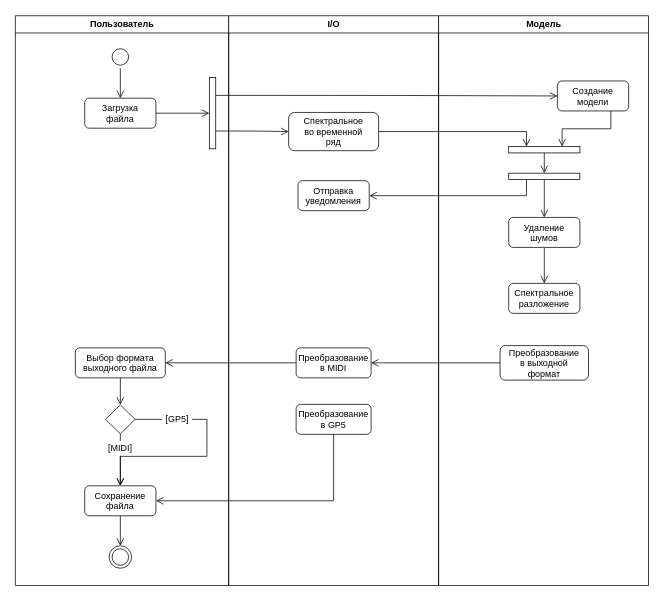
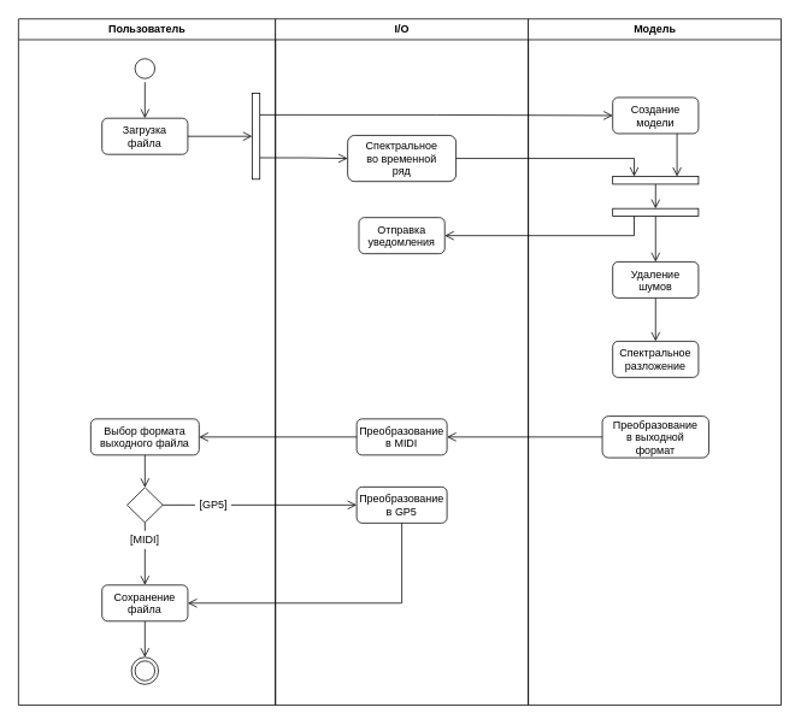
  <mxCell id="0" />
  <mxCell id="1" parent="0" />
  <mxCell id="2" value="Пользователь" style="swimlane;whiteSpace=wrap;startSize=23;" parent="1" vertex="1"><mxGeometry x="20" y="20" width="284.5" height="760" as="geometry"><mxRectangle x="164.5" y="128" width="80" height="23" as="alternateBounds" /></mxGeometry></mxCell>
  <mxCell id="3" style="edgeStyle=orthogonalEdgeStyle;orthogonalLoop=1;jettySize=auto;html=1;exitX=0.5;exitY=1;exitDx=0;exitDy=0;entryX=0.5;entryY=0;entryDx=0;entryDy=0;endArrow=open;endFill=0;strokeWidth=1;endSize=8;startSize=8;rounded=0;" parent="2" source="4" target="5" edge="1"><mxGeometry relative="1" as="geometry" /></mxCell>
  <mxCell id="4" value="" style="ellipse;shape=startState;" parent="2" vertex="1"><mxGeometry x="125" y="40" width="30" height="30" as="geometry" /></mxCell>
  <mxCell id="5" value="Загрузка&#10;файла" style="rounded=1;" parent="2" vertex="1"><mxGeometry x="92.5" y="110" width="95" height="40" as="geometry" /></mxCell>
  <mxCell id="6" style="edgeStyle=orthogonalEdgeStyle;rounded=0;orthogonalLoop=1;jettySize=auto;html=1;exitX=0.5;exitY=1;exitDx=0;exitDy=0;entryX=0.5;entryY=0;entryDx=0;entryDy=0;endArrow=open;endFill=0;strokeWidth=1;endSize=8;startSize=8;" parent="2" source="7" target="9" edge="1"><mxGeometry relative="1" as="geometry" /></mxCell>
  <mxCell id="7" value="Выбор формата&#10;выходного файла" style="rounded=1;" parent="2" vertex="1"><mxGeometry x="80" y="443" width="120" height="40" as="geometry" /></mxCell>
  <mxCell id="8" style="edgeStyle=orthogonalEdgeStyle;rounded=0;orthogonalLoop=1;jettySize=auto;html=1;exitX=0.5;exitY=1;exitDx=0;exitDy=0;entryX=0.5;entryY=0;entryDx=0;entryDy=0;endArrow=open;endFill=0;strokeWidth=1;endSize=8;startSize=8;" parent="2" source="15" target="11" edge="1"><mxGeometry relative="1" as="geometry" /></mxCell>
  <mxCell id="9" value="" style="rhombus;whiteSpace=wrap;html=1;rounded=0;" parent="2" vertex="1"><mxGeometry x="120.25" y="519" width="39.5" height="38.75" as="geometry" /></mxCell>
  <mxCell id="10" style="edgeStyle=orthogonalEdgeStyle;rounded=0;orthogonalLoop=1;jettySize=auto;html=1;exitX=0.5;exitY=1;exitDx=0;exitDy=0;entryX=0.5;entryY=0;entryDx=0;entryDy=0;endArrow=open;endFill=0;strokeWidth=1;endSize=8;startSize=8;" parent="2" source="11" target="12" edge="1"><mxGeometry relative="1" as="geometry" /></mxCell>
  <mxCell id="11" value="Сохранение&#10;файла" style="rounded=1;" parent="2" vertex="1"><mxGeometry x="92.5" y="627" width="95" height="40" as="geometry" /></mxCell>
  <mxCell id="12" value="" style="ellipse;html=1;shape=endState;rounded=0;" parent="2" vertex="1"><mxGeometry x="125" y="707" width="30" height="30" as="geometry" /></mxCell>
  <mxCell id="13" value="[GP5]" style="text;html=1;strokeColor=none;fillColor=none;align=center;verticalAlign=middle;whiteSpace=wrap;rounded=0;" parent="2" vertex="1"><mxGeometry x="195.5" y="528.37" width="40" height="20" as="geometry" /></mxCell>
  <mxCell id="14" style="edgeStyle=orthogonalEdgeStyle;rounded=0;orthogonalLoop=1;jettySize=auto;html=1;exitX=1;exitY=0.5;exitDx=0;exitDy=0;endArrow=none;endFill=0;entryX=0;entryY=0.5;entryDx=0;entryDy=0;startSize=8;endSize=8;" parent="2" source="9" target="13" edge="1"><mxGeometry relative="1" as="geometry"><mxPoint x="159.75" y="538.375" as="sourcePoint" /><mxPoint x="195.5" y="547" as="targetPoint" /></mxGeometry></mxCell>
  <mxCell id="15" value="[MIDI]" style="text;html=1;strokeColor=none;fillColor=none;align=center;verticalAlign=middle;whiteSpace=wrap;rounded=0;" parent="2" vertex="1"><mxGeometry x="120" y="567" width="40" height="20" as="geometry" /></mxCell>
  <mxCell id="16" style="edgeStyle=orthogonalEdgeStyle;rounded=0;orthogonalLoop=1;jettySize=auto;html=1;exitX=0.5;exitY=1;exitDx=0;exitDy=0;endArrow=none;endFill=0;entryX=0.5;entryY=0;entryDx=0;entryDy=0;startSize=8;endSize=8;" parent="2" source="9" target="15" edge="1"><mxGeometry relative="1" as="geometry"><mxPoint x="304.5" y="597.75" as="sourcePoint" /><mxPoint x="145.5" y="558" as="targetPoint" /></mxGeometry></mxCell>
  <mxCell id="17" value="" style="whiteSpace=wrap;html=1;direction=west;" parent="2" vertex="1"><mxGeometry x="258.75" y="82.5" width="8.5" height="95" as="geometry" /></mxCell>
  <mxCell id="18" style="edgeStyle=orthogonalEdgeStyle;orthogonalLoop=1;jettySize=auto;html=1;exitX=1;exitY=0.5;exitDx=0;exitDy=0;endArrow=open;endFill=0;strokeWidth=1;endSize=8;startSize=8;rounded=0;entryX=1;entryY=0.5;entryDx=0;entryDy=0;" parent="2" source="5" target="17" edge="1"><mxGeometry relative="1" as="geometry"><mxPoint x="240" y="130" as="targetPoint" /></mxGeometry></mxCell>
  <mxCell id="19" value="I/O" style="swimlane;whiteSpace=wrap;" parent="1" vertex="1"><mxGeometry x="304.5" y="20" width="280" height="760" as="geometry" /></mxCell>
  <mxCell id="20" value="Спектральное&#10;во временной&#10;ряд" style="rounded=1;" parent="19" vertex="1"><mxGeometry x="80" y="129" width="120" height="51" as="geometry" /></mxCell>
  <mxCell id="21" value="Преобразование &#10;в MIDI" style="rounded=1;" parent="19" vertex="1"><mxGeometry x="90" y="443" width="100" height="40" as="geometry" /></mxCell>
  <mxCell id="22" value="Преобразование&#10;в GP5" style="rounded=1;" parent="19" vertex="1"><mxGeometry x="90" y="518.37" width="100" height="40" as="geometry" /></mxCell>
  <mxCell id="23" value="Отправка&#10;уведомления" style="rounded=1;" parent="19" vertex="1"><mxGeometry x="92.5" y="220" width="95" height="40" as="geometry" /></mxCell>
  <mxCell id="24" value="Модель" style="swimlane;whiteSpace=wrap;" parent="1" vertex="1"><mxGeometry x="584.5" y="20" width="280" height="760" as="geometry" /></mxCell>
  <mxCell id="25" style="edgeStyle=orthogonalEdgeStyle;rounded=0;orthogonalLoop=1;jettySize=auto;html=1;exitX=0.75;exitY=1;exitDx=0;exitDy=0;entryX=0;entryY=0.25;entryDx=0;entryDy=0;endArrow=open;endFill=0;strokeWidth=1;endSize=8;startSize=8;" parent="24" source="26" target="31" edge="1"><mxGeometry relative="1" as="geometry" /></mxCell>
- <mxCell id="26" value="Создание&#10;модели" style="rounded=1;" parent="24" vertex="1"><mxGeometry x="158.5" y="87" width="95" height="40" as="geometry" /></mxCell>
+ <mxCell id="26" value="Создание&#10;модели" style="rounded=1;" parent="24" vertex="1"><mxGeometry x="93.5" y="87" width="95" height="40" as="geometry" /></mxCell>
  <mxCell id="27" style="edgeStyle=orthogonalEdgeStyle;rounded=0;orthogonalLoop=1;jettySize=auto;html=1;exitX=0.5;exitY=1;exitDx=0;exitDy=0;entryX=0.5;entryY=0;entryDx=0;entryDy=0;endArrow=open;endFill=0;endSize=8;startSize=8;" parent="24" source="28" target="32" edge="1"><mxGeometry relative="1" as="geometry" /></mxCell>
  <mxCell id="28" value="Удаление&#10;шумов" style="rounded=1;" parent="24" vertex="1"><mxGeometry x="93.5" y="269" width="95" height="40" as="geometry" /></mxCell>
  <mxCell id="29" value="Преобразование&#10;в выходной &#10;формат" style="rounded=1;" parent="24" vertex="1"><mxGeometry x="82" y="440" width="118" height="46" as="geometry" /></mxCell>
  <mxCell id="30" style="edgeStyle=orthogonalEdgeStyle;rounded=0;orthogonalLoop=1;jettySize=auto;html=1;exitX=1;exitY=0.5;exitDx=0;exitDy=0;entryX=0;entryY=0.5;entryDx=0;entryDy=0;endArrow=open;endFill=0;endSize=8;" parent="24" source="31" target="34" edge="1"><mxGeometry relative="1" as="geometry" /></mxCell>
  <mxCell id="31" value="" style="whiteSpace=wrap;html=1;direction=south;" parent="24" vertex="1"><mxGeometry x="93.5" y="174.5" width="95" height="8.5" as="geometry" /></mxCell>
  <mxCell id="32" value="Спектральное&#10;разложение" style="rounded=1;" parent="24" vertex="1"><mxGeometry x="93.5" y="357" width="95" height="40" as="geometry" /></mxCell>
  <mxCell id="33" style="edgeStyle=orthogonalEdgeStyle;rounded=0;orthogonalLoop=1;jettySize=auto;html=1;exitX=1;exitY=0.5;exitDx=0;exitDy=0;entryX=0.5;entryY=0;entryDx=0;entryDy=0;endArrow=open;endFill=0;endSize=8;startSize=8;" parent="24" source="34" target="28" edge="1"><mxGeometry relative="1" as="geometry" /></mxCell>
  <mxCell id="34" value="" style="whiteSpace=wrap;html=1;direction=south;" parent="24" vertex="1"><mxGeometry x="93.5" y="210" width="95" height="8.5" as="geometry" /></mxCell>
  <mxCell id="35" style="edgeStyle=orthogonalEdgeStyle;rounded=0;orthogonalLoop=1;jettySize=auto;html=1;exitX=1;exitY=0.5;exitDx=0;exitDy=0;entryX=0;entryY=0.75;entryDx=0;entryDy=0;endArrow=open;endFill=0;strokeWidth=1;endSize=8;startSize=8;" parent="1" source="20" target="31" edge="1"><mxGeometry relative="1" as="geometry" /></mxCell>
  <mxCell id="36" style="edgeStyle=orthogonalEdgeStyle;rounded=0;orthogonalLoop=1;jettySize=auto;html=1;exitX=0;exitY=0.5;exitDx=0;exitDy=0;entryX=1;entryY=0.5;entryDx=0;entryDy=0;endArrow=open;endFill=0;strokeWidth=1;endSize=8;startSize=8;" parent="1" source="29" target="21" edge="1"><mxGeometry relative="1" as="geometry" /></mxCell>
  <mxCell id="37" style="edgeStyle=orthogonalEdgeStyle;rounded=0;orthogonalLoop=1;jettySize=auto;html=1;exitX=0;exitY=0.5;exitDx=0;exitDy=0;entryX=1;entryY=0.5;entryDx=0;entryDy=0;endArrow=open;endFill=0;strokeWidth=1;endSize=8;startSize=8;" parent="1" source="21" target="7" edge="1"><mxGeometry relative="1" as="geometry" /></mxCell>
- <mxCell id="38" style="edgeStyle=orthogonalEdgeStyle;rounded=0;orthogonalLoop=1;jettySize=auto;html=1;exitX=1;exitY=0.5;exitDx=0;exitDy=0;endArrow=open;endFill=0;strokeWidth=1;endSize=8;startSize=8;" parent="1" source="13" target="11" edge="1"><mxGeometry relative="1" as="geometry" /></mxCell>
+ <mxCell id="38" style="edgeStyle=orthogonalEdgeStyle;rounded=0;orthogonalLoop=1;jettySize=auto;html=1;exitX=1;exitY=0.5;exitDx=0;exitDy=0;endArrow=open;endFill=0;strokeWidth=1;endSize=8;startSize=8;" parent="1" source="13" target="22" edge="1"><mxGeometry relative="1" as="geometry" /></mxCell>
  <mxCell id="39" style="edgeStyle=orthogonalEdgeStyle;rounded=0;orthogonalLoop=1;jettySize=auto;html=1;exitX=0.5;exitY=1;exitDx=0;exitDy=0;entryX=1;entryY=0.5;entryDx=0;entryDy=0;endArrow=open;endFill=0;strokeWidth=1;endSize=8;startSize=8;" parent="1" source="22" target="11" edge="1"><mxGeometry relative="1" as="geometry" /></mxCell>
  <mxCell id="40" style="edgeStyle=orthogonalEdgeStyle;rounded=0;orthogonalLoop=1;jettySize=auto;html=1;exitX=1;exitY=0.75;exitDx=0;exitDy=0;entryX=1;entryY=0.5;entryDx=0;entryDy=0;endArrow=open;endFill=0;endSize=8;startSize=8;" parent="1" source="34" target="23" edge="1"><mxGeometry relative="1" as="geometry" /></mxCell>
  <mxCell id="41" style="edgeStyle=orthogonalEdgeStyle;rounded=0;orthogonalLoop=1;jettySize=auto;html=1;exitX=0;exitY=0.25;exitDx=0;exitDy=0;entryX=0;entryY=0.5;entryDx=0;entryDy=0;endArrow=open;endFill=0;endSize=8;startSize=8;" parent="1" source="17" target="20" edge="1"><mxGeometry relative="1" as="geometry" /></mxCell>
  <mxCell id="42" style="edgeStyle=orthogonalEdgeStyle;rounded=0;orthogonalLoop=1;jettySize=auto;html=1;exitX=0;exitY=0.75;exitDx=0;exitDy=0;entryX=0;entryY=0.5;entryDx=0;entryDy=0;endArrow=open;endFill=0;endSize=8;startSize=8;" parent="1" source="17" target="26" edge="1"><mxGeometry relative="1" as="geometry" /></mxCell>
